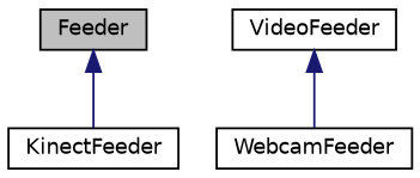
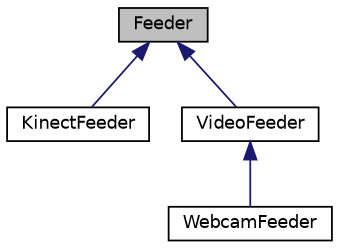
  digraph {
    fontname="DejaVu Sans"
    node [color=black fillcolor=white fontname="DejaVu Sans" fontsize=10 shape=record style=filled]
    edge [color=midnightblue dir=back fontname="DejaVu Sans" fontsize=10 labelfontname=Helvetica labelfontsize=10 style=solid]
    n1 [fillcolor=grey75 fontcolor=black height=0.2 label=Feeder width=0.4]
    n2 [height=0.2 label=KinectFeeder width=0.4]
    n3 [height=0.2 label=VideoFeeder width=0.4]
    n4 [height=0.2 label=WebcamFeeder width=0.4]
    n1 -> n2
+   n1 -> n3
    n3 -> n4
  }
